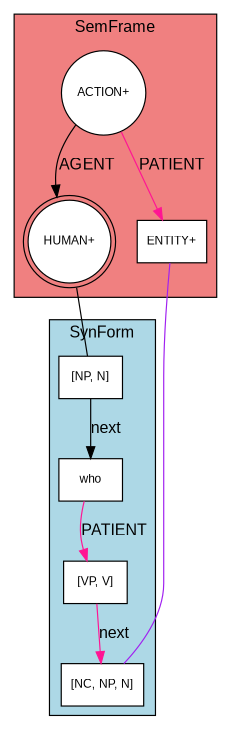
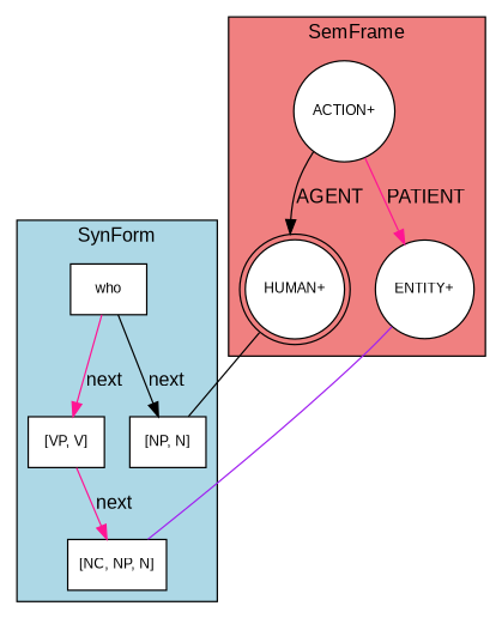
  digraph {
    fontname="Liberation Sans"
    rankdir=TB
    node [fillcolor=white fontname="Liberation Sans" fontsize=10 shape=box style=filled]
    edge [color=black fontname="Liberation Sans"]
    n1 [color=black label="HUMAN+" shape=doublecircle]
-   n2 [color=black label="ENTITY+"]
+   n2 [color=black label="ENTITY+" shape=circle]
    n3 [color=black label="ACTION+" shape=circle]
    n4 [label="[NP, N]"]
    n5 [label=who]
    n6 [label="[VP, V]"]
    n7 [label="[NC, NP, N]"]
    subgraph cluster_1 {
      bgcolor=lightcoral
      label=SemFrame
      n1
      n2
      n3
    }
    subgraph cluster_2 {
      bgcolor=lightblue
      label=SynForm
      n4
      n5
      n6
      n7
    }
    n1 -> n4 [dir=none penwidth=1]
    n2 -> n7 [color=purple dir=none penwidth=1]
    n3 -> n1 [label=AGENT]
    n3 -> n2 [color=deeppink label=PATIENT]
-   n4 -> n5 [label=next]
-   n5 -> n6 [color=deeppink label=PATIENT]
+   n5 -> n4 [label=next]
+   n5 -> n6 [color=deeppink label=next]
    n6 -> n7 [color=deeppink label=next]
  }
